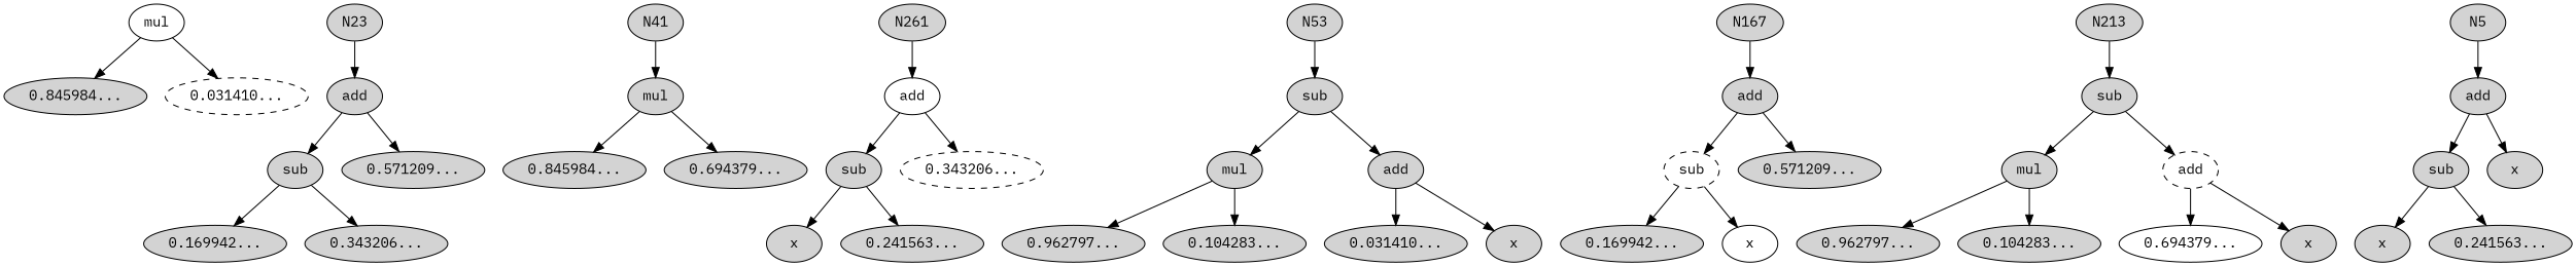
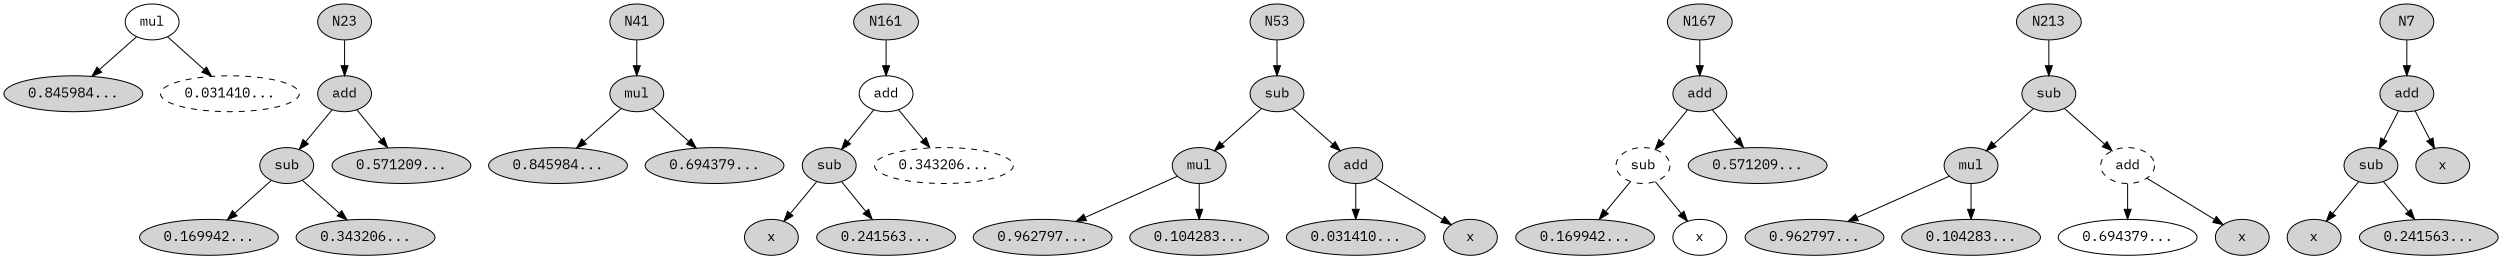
  digraph {
    fontname="IBM Plex Mono"
    node [fontname="IBM Plex Mono" style=filled]
    edge [fontname="IBM Plex Mono"]
    n1 [label=mul style=solid]
    n2 [label="0.845984..."]
    n3 [label="0.031410..." style=dashed]
    n4 [label=N23]
    n5 [label=add]
    n6 [label=sub]
    n7 [label="0.571209..."]
    n8 [label="0.169942..."]
    n9 [label="0.343206..."]
    n10 [label=N41]
    n11 [label=mul]
    n12 [label="0.845984..."]
    n13 [label="0.694379..."]
-   n14 [label=N261]
+   n14 [label=N161]
    n15 [label=add style=solid]
    n16 [label=sub]
    n17 [label="0.343206..." style=dashed]
    n18 [label=x]
    n19 [label="0.241563..."]
    n20 [label=N53]
    n21 [label=sub]
    n22 [label=mul]
    n23 [label=add]
    n24 [label="0.962797..."]
    n25 [label="0.104283..."]
    n26 [label="0.031410..."]
    n27 [label=x]
    n28 [label=N167]
    n29 [label=add]
    n30 [label=sub style=dashed]
    n31 [label="0.571209..."]
    n32 [label="0.169942..."]
    n33 [label=x style=solid]
    n34 [label=N213]
    n35 [label=sub]
    n36 [label=mul]
    n37 [label=add style=dashed]
    n38 [label="0.962797..."]
    n39 [label="0.104283..."]
    n40 [label="0.694379..." style=solid]
    n41 [label=x]
-   n42 [label=N5]
+   n42 [label=N7]
    n43 [label=add]
    n44 [label=sub]
    n45 [label=x]
    n46 [label=x]
    n47 [label="0.241563..."]
    n1 -> n2
    n1 -> n3
    n4 -> n5
    n5 -> n6
    n5 -> n7
    n6 -> n8
    n6 -> n9
    n10 -> n11
    n11 -> n12
    n11 -> n13
    n14 -> n15
    n15 -> n16
    n15 -> n17
    n16 -> n18
    n16 -> n19
    n20 -> n21
    n21 -> n22
    n21 -> n23
    n22 -> n24
    n22 -> n25
    n23 -> n26
    n23 -> n27
    n28 -> n29
    n29 -> n30
    n29 -> n31
    n30 -> n32
    n30 -> n33
    n34 -> n35
    n35 -> n36
    n35 -> n37
    n36 -> n38
    n36 -> n39
    n37 -> n40
    n37 -> n41
    n42 -> n43
    n43 -> n44
    n43 -> n45
    n44 -> n46
    n44 -> n47
  }
